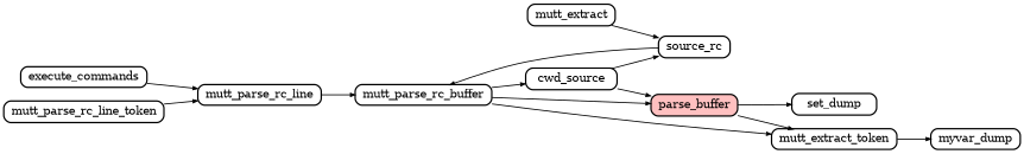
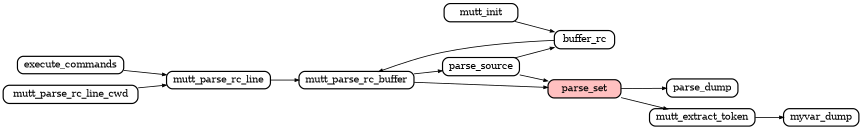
  digraph {
    compound=true
    nodesep=0.2
    rankdir=LR
    ranksep=0.5
    node [color=black fillcolor="#ffffff" fontsize=12 penwidth=1.5 shape=Mrecord style=filled]
    edge [arrowsize=0.5 penwidth=1.0]
-   parse_set [fillcolor="#ffc0c0" height=0.2 label=parse_buffer]
+   parse_set [fillcolor="#ffc0c0" height=0.2]
    mutt_extract_token [height=0.2]
-   set_dump [height=0.2]
+   set_dump [height=0.2 label=parse_dump]
    n4 [height=0.2 label=myvar_dump]
    execute_commands [height=0.2]
    mutt_parse_rc_line [height=0.2]
    mutt_parse_rc_buffer [height=0.2]
-   parse_source [height=0.2 label=cwd_source]
-   mutt_init [height=0.2 label=mutt_extract]
-   source_rc [height=0.2]
-   mutt_parse_rc_line_cwd [height=0.2 label=mutt_parse_rc_line_token]
+   parse_source [height=0.2]
+   mutt_init [height=0.2]
+   source_rc [height=0.2 label=buffer_rc]
+   mutt_parse_rc_line_cwd [height=0.2]
    parse_set -> mutt_extract_token
    parse_set -> set_dump
    mutt_extract_token -> n4
    execute_commands -> mutt_parse_rc_line
    mutt_parse_rc_line -> mutt_parse_rc_buffer
    mutt_parse_rc_buffer -> parse_set
-   mutt_parse_rc_buffer -> mutt_extract_token
    mutt_parse_rc_buffer -> parse_source
    parse_source -> parse_set
    parse_source -> source_rc
    mutt_init -> source_rc
    source_rc -> mutt_parse_rc_buffer
    mutt_parse_rc_line_cwd -> mutt_parse_rc_line
  }
